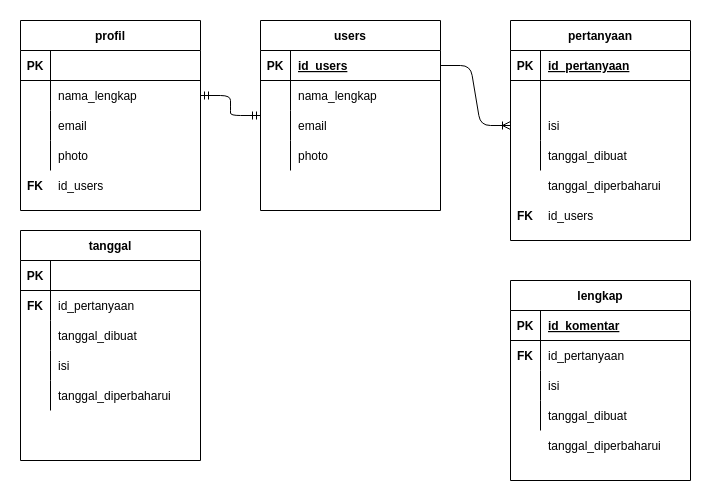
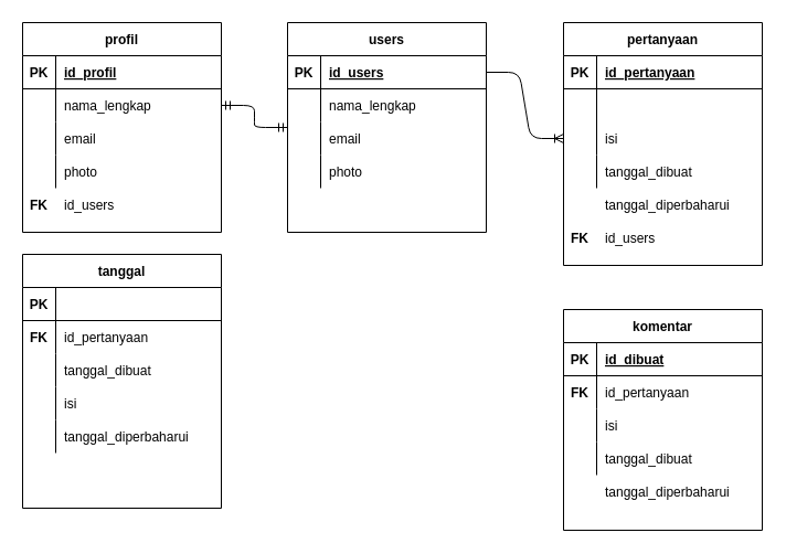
  <mxCell id="0" />
  <mxCell id="1" parent="0" />
  <mxCell id="2" value="tanggal_diperbaharui" style="shape=partialRectangle;connectable=0;fillColor=none;top=0;left=0;bottom=0;right=0;align=left;spacingLeft=6;overflow=hidden;" vertex="1" parent="1"><mxGeometry x="540" y="170" width="150" height="30" as="geometry" /></mxCell>
  <mxCell id="3" value="tanggal" style="shape=table;startSize=30;container=1;collapsible=1;childLayout=tableLayout;fixedRows=1;rowLines=0;fontStyle=1;align=center;resizeLast=1;" vertex="1" parent="1"><mxGeometry x="20" y="230" width="180" height="230" as="geometry" /></mxCell>
  <mxCell id="4" value="" style="shape=partialRectangle;collapsible=0;dropTarget=0;pointerEvents=0;fillColor=none;top=0;left=0;bottom=1;right=0;points=[[0,0.5],[1,0.5]];portConstraint=eastwest;" vertex="1" parent="3"><mxGeometry y="30" width="180" height="30" as="geometry" /></mxCell>
  <mxCell id="5" value="PK" style="shape=partialRectangle;connectable=0;fillColor=none;top=0;left=0;bottom=0;right=0;fontStyle=1;overflow=hidden;" vertex="1" parent="4"><mxGeometry width="30" height="30" as="geometry" /></mxCell>
  <mxCell id="6" value="" style="shape=partialRectangle;collapsible=0;dropTarget=0;pointerEvents=0;fillColor=none;top=0;left=0;bottom=0;right=0;points=[[0,0.5],[1,0.5]];portConstraint=eastwest;" vertex="1" parent="3"><mxGeometry y="60" width="180" height="30" as="geometry" /></mxCell>
  <mxCell id="7" value="" style="shape=partialRectangle;connectable=0;fillColor=none;top=0;left=0;bottom=0;right=0;editable=1;overflow=hidden;" vertex="1" parent="6"><mxGeometry width="30" height="30" as="geometry" /></mxCell>
  <mxCell id="8" value="id_pertanyaan" style="shape=partialRectangle;connectable=0;fillColor=none;top=0;left=0;bottom=0;right=0;align=left;spacingLeft=6;overflow=hidden;" vertex="1" parent="6"><mxGeometry x="30" width="150" height="30" as="geometry" /></mxCell>
  <mxCell id="9" value="" style="shape=partialRectangle;collapsible=0;dropTarget=0;pointerEvents=0;fillColor=none;top=0;left=0;bottom=0;right=0;points=[[0,0.5],[1,0.5]];portConstraint=eastwest;" vertex="1" parent="3"><mxGeometry y="90" width="180" height="30" as="geometry" /></mxCell>
  <mxCell id="10" value="" style="shape=partialRectangle;connectable=0;fillColor=none;top=0;left=0;bottom=0;right=0;editable=1;overflow=hidden;" vertex="1" parent="9"><mxGeometry width="30" height="30" as="geometry" /></mxCell>
  <mxCell id="11" value="tanggal_dibuat" style="shape=partialRectangle;connectable=0;fillColor=none;top=0;left=0;bottom=0;right=0;align=left;spacingLeft=6;overflow=hidden;" vertex="1" parent="9"><mxGeometry x="30" width="150" height="30" as="geometry" /></mxCell>
  <mxCell id="12" value="" style="shape=partialRectangle;collapsible=0;dropTarget=0;pointerEvents=0;fillColor=none;top=0;left=0;bottom=0;right=0;points=[[0,0.5],[1,0.5]];portConstraint=eastwest;" vertex="1" parent="3"><mxGeometry y="120" width="180" height="30" as="geometry" /></mxCell>
  <mxCell id="13" value="" style="shape=partialRectangle;connectable=0;fillColor=none;top=0;left=0;bottom=0;right=0;editable=1;overflow=hidden;" vertex="1" parent="12"><mxGeometry width="30" height="30" as="geometry" /></mxCell>
  <mxCell id="14" value="isi" style="shape=partialRectangle;connectable=0;fillColor=none;top=0;left=0;bottom=0;right=0;align=left;spacingLeft=6;overflow=hidden;" vertex="1" parent="12"><mxGeometry x="30" width="150" height="30" as="geometry" /></mxCell>
  <mxCell id="15" value="" style="shape=partialRectangle;collapsible=0;dropTarget=0;pointerEvents=0;fillColor=none;top=0;left=0;bottom=0;right=0;points=[[0,0.5],[1,0.5]];portConstraint=eastwest;" vertex="1" parent="3"><mxGeometry y="150" width="180" height="30" as="geometry" /></mxCell>
  <mxCell id="16" value="" style="shape=partialRectangle;connectable=0;fillColor=none;top=0;left=0;bottom=0;right=0;editable=1;overflow=hidden;" vertex="1" parent="15"><mxGeometry width="30" height="30" as="geometry" /></mxCell>
  <mxCell id="17" value="" style="shape=partialRectangle;connectable=0;fillColor=none;top=0;left=0;bottom=0;right=0;align=left;spacingLeft=6;overflow=hidden;" vertex="1" parent="15"><mxGeometry x="30" width="150" height="30" as="geometry" /></mxCell>
  <mxCell id="18" value="tanggal_diperbaharui" style="shape=partialRectangle;connectable=0;fillColor=none;top=0;left=0;bottom=0;right=0;align=left;spacingLeft=6;overflow=hidden;" vertex="1" parent="1"><mxGeometry x="50" y="380" width="150" height="30" as="geometry" /></mxCell>
  <mxCell id="19" value="FK" style="shape=partialRectangle;connectable=0;fillColor=none;top=0;left=0;bottom=0;right=0;fontStyle=1;overflow=hidden;" vertex="1" parent="1"><mxGeometry x="20" y="290" width="30" height="30" as="geometry" /></mxCell>
  <mxCell id="20" value="tanggal_diperbaharui" style="shape=partialRectangle;connectable=0;fillColor=none;top=0;left=0;bottom=0;right=0;align=left;spacingLeft=6;overflow=hidden;" vertex="1" parent="1"><mxGeometry x="540" y="430" width="150" height="30" as="geometry" /></mxCell>
  <mxCell id="21" value="FK" style="shape=partialRectangle;connectable=0;fillColor=none;top=0;left=0;bottom=0;right=0;fontStyle=1;overflow=hidden;" vertex="1" parent="1"><mxGeometry x="510" y="340" width="30" height="30" as="geometry" /></mxCell>
  <mxCell id="22" value="pertanyaan" style="shape=table;startSize=30;container=1;collapsible=1;childLayout=tableLayout;fixedRows=1;rowLines=0;fontStyle=1;align=center;resizeLast=1;" vertex="1" parent="1"><mxGeometry x="510" y="20" width="180" height="220" as="geometry" /></mxCell>
  <mxCell id="23" value="" style="shape=partialRectangle;collapsible=0;dropTarget=0;pointerEvents=0;fillColor=none;top=0;left=0;bottom=1;right=0;points=[[0,0.5],[1,0.5]];portConstraint=eastwest;" vertex="1" parent="22"><mxGeometry y="30" width="180" height="30" as="geometry" /></mxCell>
  <mxCell id="24" value="PK" style="shape=partialRectangle;connectable=0;fillColor=none;top=0;left=0;bottom=0;right=0;fontStyle=1;overflow=hidden;" vertex="1" parent="23"><mxGeometry width="30" height="30" as="geometry" /></mxCell>
  <mxCell id="25" value="id_pertanyaan" style="shape=partialRectangle;connectable=0;fillColor=none;top=0;left=0;bottom=0;right=0;align=left;spacingLeft=6;fontStyle=5;overflow=hidden;" vertex="1" parent="23"><mxGeometry x="30" width="150" height="30" as="geometry" /></mxCell>
  <mxCell id="26" value="" style="shape=partialRectangle;collapsible=0;dropTarget=0;pointerEvents=0;fillColor=none;top=0;left=0;bottom=0;right=0;points=[[0,0.5],[1,0.5]];portConstraint=eastwest;" vertex="1" parent="22"><mxGeometry y="60" width="180" height="30" as="geometry" /></mxCell>
  <mxCell id="27" value="" style="shape=partialRectangle;connectable=0;fillColor=none;top=0;left=0;bottom=0;right=0;editable=1;overflow=hidden;" vertex="1" parent="26"><mxGeometry width="30" height="30" as="geometry" /></mxCell>
  <mxCell id="28" value="" style="shape=partialRectangle;collapsible=0;dropTarget=0;pointerEvents=0;fillColor=none;top=0;left=0;bottom=0;right=0;points=[[0,0.5],[1,0.5]];portConstraint=eastwest;" vertex="1" parent="22"><mxGeometry y="90" width="180" height="30" as="geometry" /></mxCell>
  <mxCell id="29" value="" style="shape=partialRectangle;connectable=0;fillColor=none;top=0;left=0;bottom=0;right=0;editable=1;overflow=hidden;" vertex="1" parent="28"><mxGeometry width="30" height="30" as="geometry" /></mxCell>
  <mxCell id="30" value="isi" style="shape=partialRectangle;connectable=0;fillColor=none;top=0;left=0;bottom=0;right=0;align=left;spacingLeft=6;overflow=hidden;" vertex="1" parent="28"><mxGeometry x="30" width="150" height="30" as="geometry" /></mxCell>
  <mxCell id="31" value="" style="shape=partialRectangle;collapsible=0;dropTarget=0;pointerEvents=0;fillColor=none;top=0;left=0;bottom=0;right=0;points=[[0,0.5],[1,0.5]];portConstraint=eastwest;" vertex="1" parent="22"><mxGeometry y="120" width="180" height="30" as="geometry" /></mxCell>
  <mxCell id="32" value="" style="shape=partialRectangle;connectable=0;fillColor=none;top=0;left=0;bottom=0;right=0;editable=1;overflow=hidden;" vertex="1" parent="31"><mxGeometry width="30" height="30" as="geometry" /></mxCell>
  <mxCell id="33" value="tanggal_dibuat" style="shape=partialRectangle;connectable=0;fillColor=none;top=0;left=0;bottom=0;right=0;align=left;spacingLeft=6;overflow=hidden;" vertex="1" parent="31"><mxGeometry x="30" width="150" height="30" as="geometry" /></mxCell>
  <mxCell id="34" value="id_users" style="shape=partialRectangle;connectable=0;fillColor=none;top=0;left=0;bottom=0;right=0;align=left;spacingLeft=6;overflow=hidden;" vertex="1" parent="1"><mxGeometry x="50" y="170" width="150" height="30" as="geometry" /></mxCell>
  <mxCell id="35" value="FK" style="shape=partialRectangle;connectable=0;fillColor=none;top=0;left=0;bottom=0;right=0;fontStyle=1;overflow=hidden;" vertex="1" parent="1"><mxGeometry x="20" y="170" width="30" height="30" as="geometry" /></mxCell>
  <mxCell id="36" value="profil" style="shape=table;startSize=30;container=1;collapsible=1;childLayout=tableLayout;fixedRows=1;rowLines=0;fontStyle=1;align=center;resizeLast=1;" vertex="1" parent="1"><mxGeometry x="20" y="20" width="180" height="190" as="geometry" /></mxCell>
  <mxCell id="37" value="" style="shape=partialRectangle;collapsible=0;dropTarget=0;pointerEvents=0;fillColor=none;top=0;left=0;bottom=1;right=0;points=[[0,0.5],[1,0.5]];portConstraint=eastwest;" vertex="1" parent="36"><mxGeometry y="30" width="180" height="30" as="geometry" /></mxCell>
  <mxCell id="38" value="PK" style="shape=partialRectangle;connectable=0;fillColor=none;top=0;left=0;bottom=0;right=0;fontStyle=1;overflow=hidden;" vertex="1" parent="37"><mxGeometry width="30" height="30" as="geometry" /></mxCell>
+ <mxCell id="39" value="id_profil" style="shape=partialRectangle;connectable=0;fillColor=none;top=0;left=0;bottom=0;right=0;align=left;spacingLeft=6;fontStyle=5;overflow=hidden;" vertex="1" parent="37"><mxGeometry x="30" width="150" height="30" as="geometry" /></mxCell>
  <mxCell id="40" value="" style="shape=partialRectangle;collapsible=0;dropTarget=0;pointerEvents=0;fillColor=none;top=0;left=0;bottom=0;right=0;points=[[0,0.5],[1,0.5]];portConstraint=eastwest;" vertex="1" parent="36"><mxGeometry y="60" width="180" height="30" as="geometry" /></mxCell>
  <mxCell id="41" value="" style="shape=partialRectangle;connectable=0;fillColor=none;top=0;left=0;bottom=0;right=0;editable=1;overflow=hidden;" vertex="1" parent="40"><mxGeometry width="30" height="30" as="geometry" /></mxCell>
  <mxCell id="42" value="nama_lengkap" style="shape=partialRectangle;connectable=0;fillColor=none;top=0;left=0;bottom=0;right=0;align=left;spacingLeft=6;overflow=hidden;" vertex="1" parent="40"><mxGeometry x="30" width="150" height="30" as="geometry" /></mxCell>
  <mxCell id="43" value="" style="shape=partialRectangle;collapsible=0;dropTarget=0;pointerEvents=0;fillColor=none;top=0;left=0;bottom=0;right=0;points=[[0,0.5],[1,0.5]];portConstraint=eastwest;" vertex="1" parent="36"><mxGeometry y="90" width="180" height="30" as="geometry" /></mxCell>
  <mxCell id="44" value="" style="shape=partialRectangle;connectable=0;fillColor=none;top=0;left=0;bottom=0;right=0;editable=1;overflow=hidden;" vertex="1" parent="43"><mxGeometry width="30" height="30" as="geometry" /></mxCell>
  <mxCell id="45" value="email" style="shape=partialRectangle;connectable=0;fillColor=none;top=0;left=0;bottom=0;right=0;align=left;spacingLeft=6;overflow=hidden;" vertex="1" parent="43"><mxGeometry x="30" width="150" height="30" as="geometry" /></mxCell>
  <mxCell id="46" value="" style="shape=partialRectangle;collapsible=0;dropTarget=0;pointerEvents=0;fillColor=none;top=0;left=0;bottom=0;right=0;points=[[0,0.5],[1,0.5]];portConstraint=eastwest;" vertex="1" parent="36"><mxGeometry y="120" width="180" height="30" as="geometry" /></mxCell>
  <mxCell id="47" value="" style="shape=partialRectangle;connectable=0;fillColor=none;top=0;left=0;bottom=0;right=0;editable=1;overflow=hidden;" vertex="1" parent="46"><mxGeometry width="30" height="30" as="geometry" /></mxCell>
  <mxCell id="48" value="photo" style="shape=partialRectangle;connectable=0;fillColor=none;top=0;left=0;bottom=0;right=0;align=left;spacingLeft=6;overflow=hidden;" vertex="1" parent="46"><mxGeometry x="30" width="150" height="30" as="geometry" /></mxCell>
  <mxCell id="49" value="users" style="shape=table;startSize=30;container=1;collapsible=1;childLayout=tableLayout;fixedRows=1;rowLines=0;fontStyle=1;align=center;resizeLast=1;" vertex="1" parent="1"><mxGeometry x="260" y="20" width="180" height="190" as="geometry" /></mxCell>
  <mxCell id="50" value="" style="shape=partialRectangle;collapsible=0;dropTarget=0;pointerEvents=0;fillColor=none;top=0;left=0;bottom=1;right=0;points=[[0,0.5],[1,0.5]];portConstraint=eastwest;" vertex="1" parent="49"><mxGeometry y="30" width="180" height="30" as="geometry" /></mxCell>
  <mxCell id="51" value="PK" style="shape=partialRectangle;connectable=0;fillColor=none;top=0;left=0;bottom=0;right=0;fontStyle=1;overflow=hidden;" vertex="1" parent="50"><mxGeometry width="30" height="30" as="geometry" /></mxCell>
  <mxCell id="52" value="id_users" style="shape=partialRectangle;connectable=0;fillColor=none;top=0;left=0;bottom=0;right=0;align=left;spacingLeft=6;fontStyle=5;overflow=hidden;" vertex="1" parent="50"><mxGeometry x="30" width="150" height="30" as="geometry" /></mxCell>
  <mxCell id="53" value="" style="shape=partialRectangle;collapsible=0;dropTarget=0;pointerEvents=0;fillColor=none;top=0;left=0;bottom=0;right=0;points=[[0,0.5],[1,0.5]];portConstraint=eastwest;" vertex="1" parent="49"><mxGeometry y="60" width="180" height="30" as="geometry" /></mxCell>
  <mxCell id="54" value="" style="shape=partialRectangle;connectable=0;fillColor=none;top=0;left=0;bottom=0;right=0;editable=1;overflow=hidden;" vertex="1" parent="53"><mxGeometry width="30" height="30" as="geometry" /></mxCell>
  <mxCell id="55" value="nama_lengkap" style="shape=partialRectangle;connectable=0;fillColor=none;top=0;left=0;bottom=0;right=0;align=left;spacingLeft=6;overflow=hidden;" vertex="1" parent="53"><mxGeometry x="30" width="150" height="30" as="geometry" /></mxCell>
  <mxCell id="56" value="" style="shape=partialRectangle;collapsible=0;dropTarget=0;pointerEvents=0;fillColor=none;top=0;left=0;bottom=0;right=0;points=[[0,0.5],[1,0.5]];portConstraint=eastwest;" vertex="1" parent="49"><mxGeometry y="90" width="180" height="30" as="geometry" /></mxCell>
  <mxCell id="57" value="" style="shape=partialRectangle;connectable=0;fillColor=none;top=0;left=0;bottom=0;right=0;editable=1;overflow=hidden;" vertex="1" parent="56"><mxGeometry width="30" height="30" as="geometry" /></mxCell>
  <mxCell id="58" value="email" style="shape=partialRectangle;connectable=0;fillColor=none;top=0;left=0;bottom=0;right=0;align=left;spacingLeft=6;overflow=hidden;" vertex="1" parent="56"><mxGeometry x="30" width="150" height="30" as="geometry" /></mxCell>
  <mxCell id="59" value="" style="shape=partialRectangle;collapsible=0;dropTarget=0;pointerEvents=0;fillColor=none;top=0;left=0;bottom=0;right=0;points=[[0,0.5],[1,0.5]];portConstraint=eastwest;" vertex="1" parent="49"><mxGeometry y="120" width="180" height="30" as="geometry" /></mxCell>
  <mxCell id="60" value="" style="shape=partialRectangle;connectable=0;fillColor=none;top=0;left=0;bottom=0;right=0;editable=1;overflow=hidden;" vertex="1" parent="59"><mxGeometry width="30" height="30" as="geometry" /></mxCell>
  <mxCell id="61" value="photo" style="shape=partialRectangle;connectable=0;fillColor=none;top=0;left=0;bottom=0;right=0;align=left;spacingLeft=6;overflow=hidden;" vertex="1" parent="59"><mxGeometry x="30" width="150" height="30" as="geometry" /></mxCell>
  <mxCell id="62" value="" style="edgeStyle=entityRelationEdgeStyle;fontSize=12;html=1;endArrow=ERmandOne;startArrow=ERmandOne;" edge="1" parent="1" source="40" target="49"><mxGeometry width="100" height="100" relative="1" as="geometry"><mxPoint x="290" y="260" as="sourcePoint" /><mxPoint x="390" y="160" as="targetPoint" /></mxGeometry></mxCell>
  <mxCell id="63" value="id_users" style="shape=partialRectangle;connectable=0;fillColor=none;top=0;left=0;bottom=0;right=0;align=left;spacingLeft=6;overflow=hidden;" vertex="1" parent="1"><mxGeometry x="540" y="200" width="150" height="30" as="geometry" /></mxCell>
  <mxCell id="64" value="FK" style="shape=partialRectangle;connectable=0;fillColor=none;top=0;left=0;bottom=0;right=0;fontStyle=1;overflow=hidden;" vertex="1" parent="1"><mxGeometry x="510" y="200" width="30" height="30" as="geometry" /></mxCell>
  <mxCell id="65" value="" style="edgeStyle=entityRelationEdgeStyle;fontSize=12;html=1;endArrow=ERoneToMany;exitX=1;exitY=0.5;exitDx=0;exitDy=0;" edge="1" parent="1" source="50" target="28"><mxGeometry width="100" height="100" relative="1" as="geometry"><mxPoint x="290" y="260" as="sourcePoint" /><mxPoint x="390" y="160" as="targetPoint" /></mxGeometry></mxCell>
- <mxCell id="66" value="lengkap" style="shape=table;startSize=30;container=1;collapsible=1;childLayout=tableLayout;fixedRows=1;rowLines=0;fontStyle=1;align=center;resizeLast=1;" vertex="1" parent="1"><mxGeometry x="510" y="280" width="180" height="200" as="geometry" /></mxCell>
+ <mxCell id="66" value="komentar" style="shape=table;startSize=30;container=1;collapsible=1;childLayout=tableLayout;fixedRows=1;rowLines=0;fontStyle=1;align=center;resizeLast=1;" vertex="1" parent="1"><mxGeometry x="510" y="280" width="180" height="200" as="geometry" /></mxCell>
  <mxCell id="67" value="" style="shape=partialRectangle;collapsible=0;dropTarget=0;pointerEvents=0;fillColor=none;top=0;left=0;bottom=1;right=0;points=[[0,0.5],[1,0.5]];portConstraint=eastwest;" vertex="1" parent="66"><mxGeometry y="30" width="180" height="30" as="geometry" /></mxCell>
  <mxCell id="68" value="PK" style="shape=partialRectangle;connectable=0;fillColor=none;top=0;left=0;bottom=0;right=0;fontStyle=1;overflow=hidden;" vertex="1" parent="67"><mxGeometry width="30" height="30" as="geometry" /></mxCell>
- <mxCell id="69" value="id_komentar" style="shape=partialRectangle;connectable=0;fillColor=none;top=0;left=0;bottom=0;right=0;align=left;spacingLeft=6;fontStyle=5;overflow=hidden;" vertex="1" parent="67"><mxGeometry x="30" width="150" height="30" as="geometry" /></mxCell>
+ <mxCell id="69" value="id_dibuat" style="shape=partialRectangle;connectable=0;fillColor=none;top=0;left=0;bottom=0;right=0;align=left;spacingLeft=6;fontStyle=5;overflow=hidden;" vertex="1" parent="67"><mxGeometry x="30" width="150" height="30" as="geometry" /></mxCell>
  <mxCell id="70" value="" style="shape=partialRectangle;collapsible=0;dropTarget=0;pointerEvents=0;fillColor=none;top=0;left=0;bottom=0;right=0;points=[[0,0.5],[1,0.5]];portConstraint=eastwest;" vertex="1" parent="66"><mxGeometry y="60" width="180" height="30" as="geometry" /></mxCell>
  <mxCell id="71" value="" style="shape=partialRectangle;connectable=0;fillColor=none;top=0;left=0;bottom=0;right=0;editable=1;overflow=hidden;" vertex="1" parent="70"><mxGeometry width="30" height="30" as="geometry" /></mxCell>
  <mxCell id="72" value="id_pertanyaan" style="shape=partialRectangle;connectable=0;fillColor=none;top=0;left=0;bottom=0;right=0;align=left;spacingLeft=6;overflow=hidden;" vertex="1" parent="70"><mxGeometry x="30" width="150" height="30" as="geometry" /></mxCell>
  <mxCell id="73" value="" style="shape=partialRectangle;collapsible=0;dropTarget=0;pointerEvents=0;fillColor=none;top=0;left=0;bottom=0;right=0;points=[[0,0.5],[1,0.5]];portConstraint=eastwest;" vertex="1" parent="66"><mxGeometry y="90" width="180" height="30" as="geometry" /></mxCell>
  <mxCell id="74" value="" style="shape=partialRectangle;connectable=0;fillColor=none;top=0;left=0;bottom=0;right=0;editable=1;overflow=hidden;" vertex="1" parent="73"><mxGeometry width="30" height="30" as="geometry" /></mxCell>
  <mxCell id="75" value="isi" style="shape=partialRectangle;connectable=0;fillColor=none;top=0;left=0;bottom=0;right=0;align=left;spacingLeft=6;overflow=hidden;" vertex="1" parent="73"><mxGeometry x="30" width="150" height="30" as="geometry" /></mxCell>
  <mxCell id="76" value="" style="shape=partialRectangle;collapsible=0;dropTarget=0;pointerEvents=0;fillColor=none;top=0;left=0;bottom=0;right=0;points=[[0,0.5],[1,0.5]];portConstraint=eastwest;" vertex="1" parent="66"><mxGeometry y="120" width="180" height="30" as="geometry" /></mxCell>
  <mxCell id="77" value="" style="shape=partialRectangle;connectable=0;fillColor=none;top=0;left=0;bottom=0;right=0;editable=1;overflow=hidden;" vertex="1" parent="76"><mxGeometry width="30" height="30" as="geometry" /></mxCell>
  <mxCell id="78" value="tanggal_dibuat" style="shape=partialRectangle;connectable=0;fillColor=none;top=0;left=0;bottom=0;right=0;align=left;spacingLeft=6;overflow=hidden;" vertex="1" parent="76"><mxGeometry x="30" width="150" height="30" as="geometry" /></mxCell>
